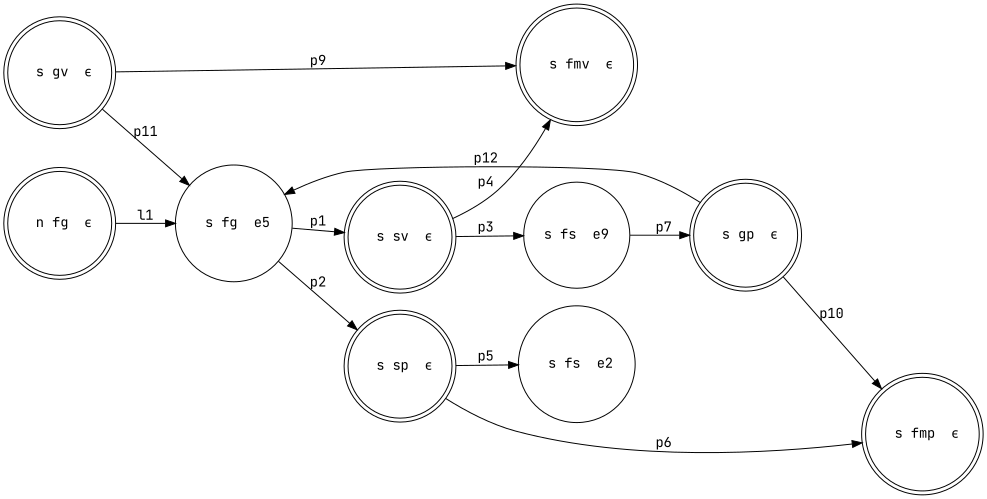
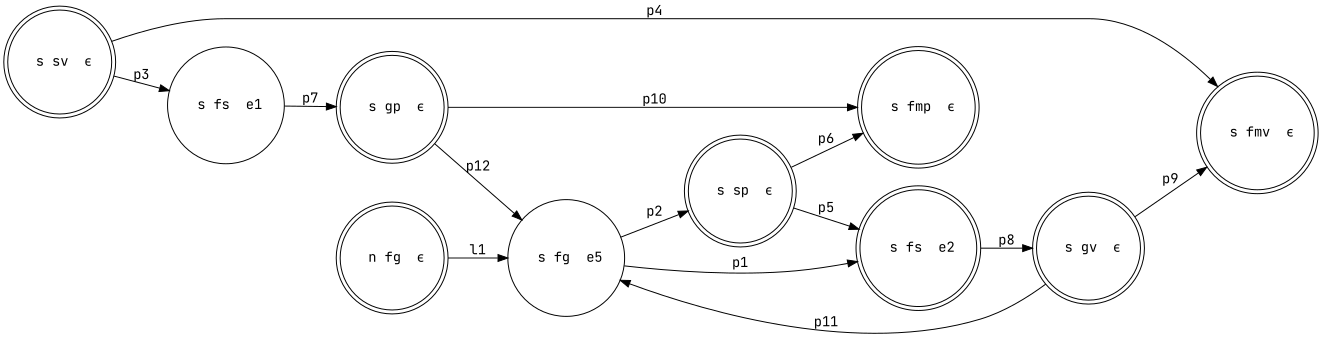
  digraph {
    fontname="JetBrains Mono"
    rankdir=LR
    node [fontname="JetBrains Mono" shape=doublecircle]
    edge [fontname="JetBrains Mono"]
    " s fg  e5" [shape=circle]
    " n fg  ϵ"
    " s sv  ϵ"
    " s sp  ϵ"
    " s fmv  ϵ"
-   " s fs  e1" [shape=circle label="s fs  e9"]
+   " s fs  e1" [shape=circle]
    " s fmp  ϵ"
-   " s fs  e2" [shape=circle]
+   " s fs  e2"
    " s gp  ϵ"
    " s gv  ϵ"
-   " s fg  e5" -> " s sv  ϵ" [label=p1]
+   " s fg  e5" -> " s fs  e2" [label=p1]
    " s fg  e5" -> " s sp  ϵ" [label=p2]
    " n fg  ϵ" -> " s fg  e5" [label=l1]
    " s sv  ϵ" -> " s fmv  ϵ" [label=p4]
    " s sv  ϵ" -> " s fs  e1" [label=p3]
    " s sp  ϵ" -> " s fmp  ϵ" [label=p6]
    " s sp  ϵ" -> " s fs  e2" [label=p5]
    " s fs  e1" -> " s gp  ϵ" [label=p7]
+   " s fs  e2" -> " s gv  ϵ" [label=p8]
    " s gp  ϵ" -> " s fg  e5" [label=p12]
    " s gp  ϵ" -> " s fmp  ϵ" [label=p10]
    " s gv  ϵ" -> " s fg  e5" [label=p11]
    " s gv  ϵ" -> " s fmv  ϵ" [label=p9]
  }
